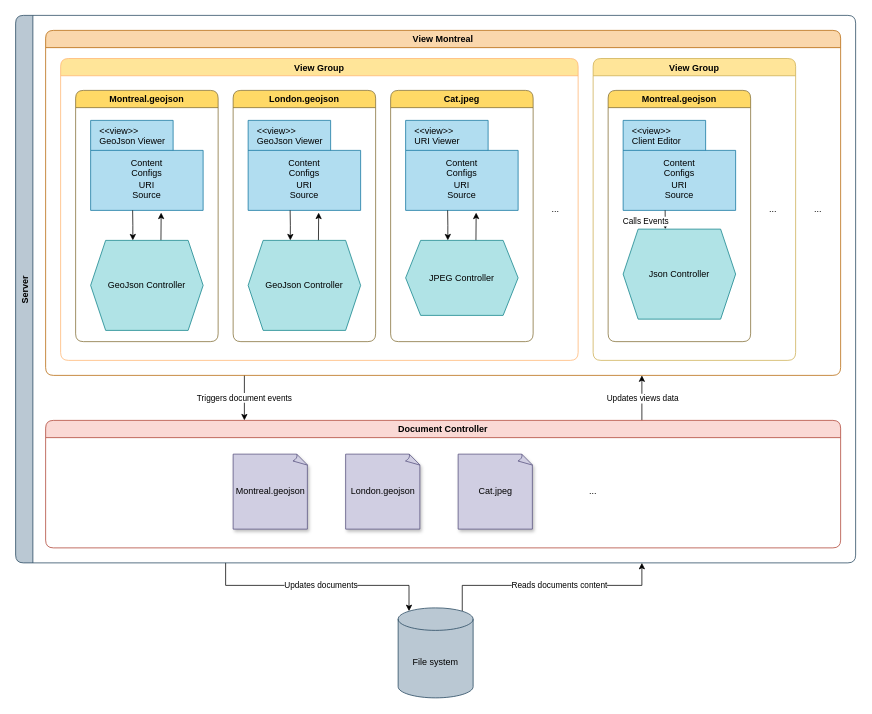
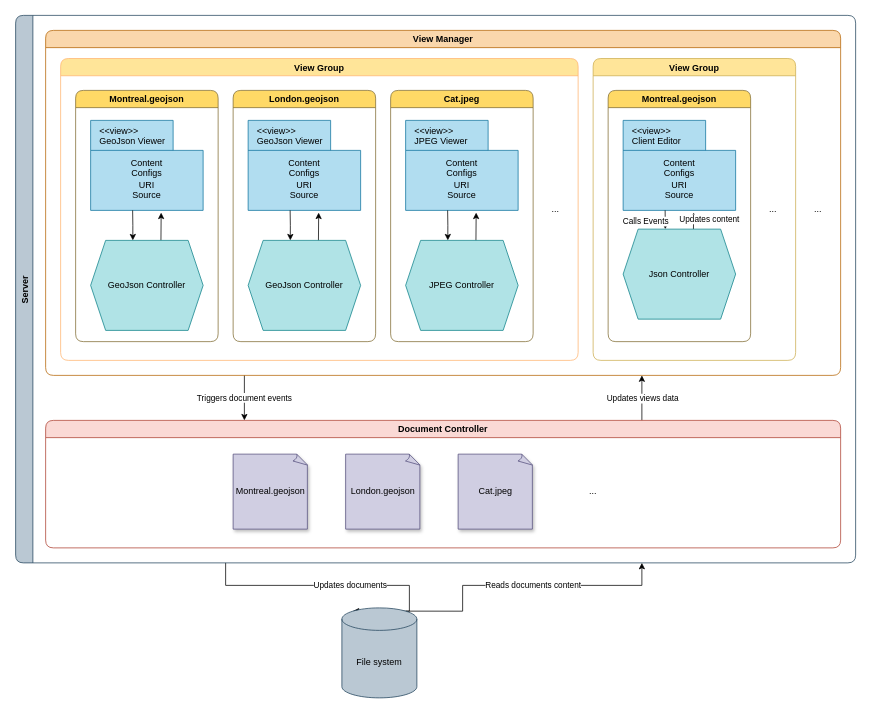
  <mxCell id="0" />
  <mxCell id="1" parent="0" />
  <mxCell id="2" style="edgeStyle=orthogonalEdgeStyle;rounded=0;orthogonalLoop=1;jettySize=auto;html=1;entryX=0.145;entryY=0;entryDx=0;entryDy=4.35;entryPerimeter=0;startArrow=none;startFill=0;endArrow=classic;endFill=1;" edge="1" parent="1" target="47"><mxGeometry relative="1" as="geometry"><mxPoint x="300" y="750" as="sourcePoint" /><Array as="points"><mxPoint x="300" y="780" /><mxPoint x="545" y="780" /></Array></mxGeometry></mxCell>
  <mxCell id="3" value="Updates documents" style="edgeLabel;html=1;align=center;verticalAlign=middle;resizable=0;points=[];" vertex="1" connectable="0" parent="2"><mxGeometry x="0.011" y="1" relative="1" as="geometry"><mxPoint as="offset" /></mxGeometry></mxCell>
  <mxCell id="4" value="Server" style="swimlane;horizontal=0;fillColor=#bac8d3;strokeColor=#23445d;rounded=1;" vertex="1" parent="1"><mxGeometry x="20" y="20" width="1120" height="730" as="geometry" /></mxCell>
  <mxCell id="5" style="edgeStyle=orthogonalEdgeStyle;rounded=0;orthogonalLoop=1;jettySize=auto;html=1;exitX=0.75;exitY=0;exitDx=0;exitDy=0;entryX=0.75;entryY=1;entryDx=0;entryDy=0;startArrow=none;startFill=0;endArrow=classic;endFill=1;" edge="1" parent="4" source="7" target="13"><mxGeometry relative="1" as="geometry" /></mxCell>
  <mxCell id="6" value="Updates views data" style="edgeLabel;html=1;align=center;verticalAlign=middle;resizable=0;points=[];" vertex="1" connectable="0" parent="5"><mxGeometry x="0.247" relative="1" as="geometry"><mxPoint y="7" as="offset" /></mxGeometry></mxCell>
  <mxCell id="7" value="Document Controller" style="swimlane;fillColor=#fad9d5;strokeColor=#ae4132;rounded=1;" vertex="1" parent="4"><mxGeometry x="40" y="540" width="1060" height="170" as="geometry" /></mxCell>
  <mxCell id="8" value="Montreal.geojson" style="whiteSpace=wrap;html=1;shape=mxgraph.basic.document;fillColor=#d0cee2;strokeColor=#56517e;shadow=1;" vertex="1" parent="7"><mxGeometry x="250" y="45" width="100" height="100" as="geometry" /></mxCell>
  <mxCell id="9" value="London.geojson" style="whiteSpace=wrap;html=1;shape=mxgraph.basic.document;fillColor=#d0cee2;strokeColor=#56517e;shadow=1;" vertex="1" parent="7"><mxGeometry x="400" y="45" width="100" height="100" as="geometry" /></mxCell>
  <mxCell id="10" value="Cat.jpeg" style="whiteSpace=wrap;html=1;shape=mxgraph.basic.document;fillColor=#d0cee2;strokeColor=#56517e;shadow=1;" vertex="1" parent="7"><mxGeometry x="550" y="45" width="100" height="100" as="geometry" /></mxCell>
  <mxCell id="11" value="..." style="text;html=1;strokeColor=none;fillColor=none;align=center;verticalAlign=middle;whiteSpace=wrap;rounded=0;" vertex="1" parent="7"><mxGeometry x="700" y="80" width="60" height="30" as="geometry" /></mxCell>
  <mxCell id="12" value="Triggers document events" style="edgeStyle=orthogonalEdgeStyle;rounded=0;orthogonalLoop=1;jettySize=auto;html=1;exitX=0.25;exitY=1;exitDx=0;exitDy=0;entryX=0.25;entryY=0;entryDx=0;entryDy=0;startArrow=none;startFill=0;endArrow=classic;endFill=1;" edge="1" parent="4" source="13" target="7"><mxGeometry relative="1" as="geometry" /></mxCell>
- <mxCell id="13" value="View Montreal" style="swimlane;fillColor=#fad7ac;strokeColor=#b46504;rounded=1;" vertex="1" parent="4"><mxGeometry x="40" y="20" width="1060" height="460" as="geometry" /></mxCell>
+ <mxCell id="13" value="View Manager" style="swimlane;fillColor=#fad7ac;strokeColor=#b46504;rounded=1;" vertex="1" parent="4"><mxGeometry x="40" y="20" width="1060" height="460" as="geometry" /></mxCell>
  <mxCell id="14" value="View Group" style="swimlane;fillColor=#FFE599;strokeColor=#FFB570;rounded=1;shadow=0;glass=0;" vertex="1" parent="13"><mxGeometry x="20" y="37.5" width="690" height="402.5" as="geometry" /></mxCell>
  <mxCell id="15" value="Montreal.geojson" style="swimlane;fillColor=#FFD966;strokeColor=#806d33;rounded=1;" vertex="1" parent="14"><mxGeometry x="20" y="42.5" width="190" height="335" as="geometry" /></mxCell>
  <mxCell id="16" value="&amp;lt;&amp;lt;view&amp;gt;&amp;gt;&lt;br&gt;GeoJson Viewer" style="shape=folder;html=1;tabWidth=110;tabHeight=40;tabPosition=left;align=left;verticalAlign=top;spacingLeft=10;whiteSpace=wrap;fillColor=#b1ddf0;strokeColor=#10739e;" vertex="1" parent="15"><mxGeometry x="20" y="40" width="150" height="120" as="geometry" /></mxCell>
  <mxCell id="17" style="edgeStyle=orthogonalEdgeStyle;rounded=0;orthogonalLoop=1;jettySize=auto;html=1;exitX=0.625;exitY=0;exitDx=0;exitDy=0;entryX=0.627;entryY=1.025;entryDx=0;entryDy=0;entryPerimeter=0;" edge="1" parent="15" source="19" target="16"><mxGeometry relative="1" as="geometry" /></mxCell>
  <mxCell id="18" style="edgeStyle=orthogonalEdgeStyle;rounded=0;orthogonalLoop=1;jettySize=auto;html=1;exitX=0.375;exitY=0;exitDx=0;exitDy=0;endArrow=none;endFill=0;startArrow=classic;startFill=1;" edge="1" parent="15" source="19"><mxGeometry relative="1" as="geometry"><mxPoint x="76" y="160" as="targetPoint" /></mxGeometry></mxCell>
  <mxCell id="19" value="GeoJson Controller" style="shape=hexagon;perimeter=hexagonPerimeter2;whiteSpace=wrap;html=1;fixedSize=1;fillColor=#b0e3e6;strokeColor=#0e8088;" vertex="1" parent="15"><mxGeometry x="20" y="200" width="150" height="120" as="geometry" /></mxCell>
  <mxCell id="20" value="Content&lt;br&gt;Configs&lt;br&gt;URI&lt;br&gt;Source" style="text;html=1;strokeColor=none;fillColor=none;align=center;verticalAlign=middle;whiteSpace=wrap;rounded=0;" vertex="1" parent="15"><mxGeometry x="30" y="85" width="130" height="65" as="geometry" /></mxCell>
  <mxCell id="21" value="London.geojson" style="swimlane;fillColor=#FFD966;strokeColor=#806d33;rounded=1;" vertex="1" parent="14"><mxGeometry x="230" y="42.5" width="190" height="335" as="geometry" /></mxCell>
  <mxCell id="22" value="&amp;lt;&amp;lt;view&amp;gt;&amp;gt;&lt;br&gt;GeoJson Viewer" style="shape=folder;html=1;tabWidth=110;tabHeight=40;tabPosition=left;align=left;verticalAlign=top;spacingLeft=10;whiteSpace=wrap;fillColor=#b1ddf0;strokeColor=#10739e;" vertex="1" parent="21"><mxGeometry x="20" y="40" width="150" height="120" as="geometry" /></mxCell>
  <mxCell id="23" style="edgeStyle=orthogonalEdgeStyle;rounded=0;orthogonalLoop=1;jettySize=auto;html=1;exitX=0.625;exitY=0;exitDx=0;exitDy=0;entryX=0.627;entryY=1.025;entryDx=0;entryDy=0;entryPerimeter=0;" edge="1" parent="21" source="25" target="22"><mxGeometry relative="1" as="geometry" /></mxCell>
  <mxCell id="24" style="edgeStyle=orthogonalEdgeStyle;rounded=0;orthogonalLoop=1;jettySize=auto;html=1;exitX=0.375;exitY=0;exitDx=0;exitDy=0;endArrow=none;endFill=0;startArrow=classic;startFill=1;" edge="1" parent="21" source="25"><mxGeometry relative="1" as="geometry"><mxPoint x="76" y="160" as="targetPoint" /></mxGeometry></mxCell>
  <mxCell id="25" value="GeoJson Controller" style="shape=hexagon;perimeter=hexagonPerimeter2;whiteSpace=wrap;html=1;fixedSize=1;fillColor=#b0e3e6;strokeColor=#0e8088;" vertex="1" parent="21"><mxGeometry x="20" y="200" width="150" height="120" as="geometry" /></mxCell>
  <mxCell id="26" value="Content&lt;br&gt;Configs&lt;br&gt;URI&lt;br&gt;Source" style="text;html=1;strokeColor=none;fillColor=none;align=center;verticalAlign=middle;whiteSpace=wrap;rounded=0;" vertex="1" parent="21"><mxGeometry x="30" y="85" width="130" height="65" as="geometry" /></mxCell>
  <mxCell id="27" value="Cat.jpeg" style="swimlane;fillColor=#FFD966;strokeColor=#806d33;rounded=1;" vertex="1" parent="14"><mxGeometry x="440" y="42.5" width="190" height="335" as="geometry" /></mxCell>
- <mxCell id="28" value="&amp;lt;&amp;lt;view&amp;gt;&amp;gt;&lt;br&gt;URI Viewer" style="shape=folder;html=1;tabWidth=110;tabHeight=40;tabPosition=left;align=left;verticalAlign=top;spacingLeft=10;whiteSpace=wrap;fillColor=#b1ddf0;strokeColor=#10739e;" vertex="1" parent="27"><mxGeometry x="20" y="40" width="150" height="120" as="geometry" /></mxCell>
+ <mxCell id="28" value="&amp;lt;&amp;lt;view&amp;gt;&amp;gt;&lt;br&gt;JPEG Viewer" style="shape=folder;html=1;tabWidth=110;tabHeight=40;tabPosition=left;align=left;verticalAlign=top;spacingLeft=10;whiteSpace=wrap;fillColor=#b1ddf0;strokeColor=#10739e;" vertex="1" parent="27"><mxGeometry x="20" y="40" width="150" height="120" as="geometry" /></mxCell>
  <mxCell id="29" style="edgeStyle=orthogonalEdgeStyle;rounded=0;orthogonalLoop=1;jettySize=auto;html=1;exitX=0.625;exitY=0;exitDx=0;exitDy=0;entryX=0.627;entryY=1.025;entryDx=0;entryDy=0;entryPerimeter=0;" edge="1" parent="27" source="31" target="28"><mxGeometry relative="1" as="geometry" /></mxCell>
  <mxCell id="30" style="edgeStyle=orthogonalEdgeStyle;rounded=0;orthogonalLoop=1;jettySize=auto;html=1;exitX=0.375;exitY=0;exitDx=0;exitDy=0;endArrow=none;endFill=0;startArrow=classic;startFill=1;" edge="1" parent="27" source="31"><mxGeometry relative="1" as="geometry"><mxPoint x="76" y="160" as="targetPoint" /></mxGeometry></mxCell>
- <mxCell id="31" value="JPEG Controller" style="shape=hexagon;perimeter=hexagonPerimeter2;whiteSpace=wrap;html=1;fixedSize=1;fillColor=#b0e3e6;strokeColor=#0e8088;" vertex="1" parent="27"><mxGeometry x="20" y="200" width="150" height="100" as="geometry" /></mxCell>
+ <mxCell id="31" value="JPEG Controller" style="shape=hexagon;perimeter=hexagonPerimeter2;whiteSpace=wrap;html=1;fixedSize=1;fillColor=#b0e3e6;strokeColor=#0e8088;" vertex="1" parent="27"><mxGeometry x="20" y="200" width="150" height="120" as="geometry" /></mxCell>
  <mxCell id="32" value="Content&lt;br&gt;Configs&lt;br&gt;URI&lt;br&gt;Source" style="text;html=1;strokeColor=none;fillColor=none;align=center;verticalAlign=middle;whiteSpace=wrap;rounded=0;" vertex="1" parent="27"><mxGeometry x="30" y="85" width="130" height="65" as="geometry" /></mxCell>
  <mxCell id="33" value="..." style="text;html=1;strokeColor=none;fillColor=none;align=center;verticalAlign=middle;whiteSpace=wrap;rounded=0;" vertex="1" parent="14"><mxGeometry x="630" y="186.25" width="60" height="30" as="geometry" /></mxCell>
  <mxCell id="34" value="View Group" style="swimlane;fillColor=#FFE599;strokeColor=#ccae52;rounded=1;shadow=0;glass=0;" vertex="1" parent="13"><mxGeometry x="730" y="37.5" width="270" height="402.5" as="geometry" /></mxCell>
  <mxCell id="35" value="Montreal.geojson" style="swimlane;fillColor=#FFD966;strokeColor=#806d33;rounded=1;" vertex="1" parent="34"><mxGeometry x="20" y="42.5" width="190" height="335" as="geometry" /></mxCell>
  <mxCell id="36" value="&amp;lt;&amp;lt;view&amp;gt;&amp;gt;&lt;br&gt;Client Editor" style="shape=folder;html=1;tabWidth=110;tabHeight=40;tabPosition=left;align=left;verticalAlign=top;spacingLeft=10;whiteSpace=wrap;fillColor=#b1ddf0;strokeColor=#10739e;" vertex="1" parent="35"><mxGeometry x="20" y="40" width="150" height="120" as="geometry" /></mxCell>
+ <mxCell id="37" style="edgeStyle=orthogonalEdgeStyle;rounded=0;orthogonalLoop=1;jettySize=auto;html=1;exitX=0.625;exitY=0;exitDx=0;exitDy=0;entryX=0.627;entryY=1.025;entryDx=0;entryDy=0;entryPerimeter=0;" edge="1" parent="35" source="41" target="36"><mxGeometry relative="1" as="geometry" /></mxCell>
+ <mxCell id="38" value="Updates content" style="edgeLabel;html=1;align=center;verticalAlign=middle;resizable=0;points=[];" vertex="1" connectable="0" parent="37"><mxGeometry x="-0.215" y="-1" relative="1" as="geometry"><mxPoint x="20" y="-5" as="offset" /></mxGeometry></mxCell>
  <mxCell id="39" style="edgeStyle=orthogonalEdgeStyle;rounded=0;orthogonalLoop=1;jettySize=auto;html=1;exitX=0.375;exitY=0;exitDx=0;exitDy=0;endArrow=none;endFill=0;startArrow=classic;startFill=1;" edge="1" parent="35" source="41"><mxGeometry relative="1" as="geometry"><mxPoint x="76" y="160" as="targetPoint" /></mxGeometry></mxCell>
  <mxCell id="40" value="Calls Events" style="edgeLabel;html=1;align=center;verticalAlign=middle;resizable=0;points=[];" vertex="1" connectable="0" parent="39"><mxGeometry x="0.075" relative="1" as="geometry"><mxPoint x="-27" y="2" as="offset" /></mxGeometry></mxCell>
  <mxCell id="41" value="Json Controller" style="shape=hexagon;perimeter=hexagonPerimeter2;whiteSpace=wrap;html=1;fixedSize=1;fillColor=#b0e3e6;strokeColor=#0e8088;" vertex="1" parent="35"><mxGeometry x="20" y="185" width="150" height="120" as="geometry" /></mxCell>
  <mxCell id="42" value="Content&lt;br&gt;Configs&lt;br&gt;URI&lt;br&gt;Source" style="text;html=1;strokeColor=none;fillColor=none;align=center;verticalAlign=middle;whiteSpace=wrap;rounded=0;" vertex="1" parent="35"><mxGeometry x="30" y="85" width="130" height="65" as="geometry" /></mxCell>
  <mxCell id="43" value="..." style="text;html=1;strokeColor=none;fillColor=none;align=center;verticalAlign=middle;whiteSpace=wrap;rounded=0;" vertex="1" parent="34"><mxGeometry x="210" y="186.25" width="60" height="30" as="geometry" /></mxCell>
  <mxCell id="44" value="..." style="text;html=1;strokeColor=none;fillColor=none;align=center;verticalAlign=middle;whiteSpace=wrap;rounded=0;" vertex="1" parent="13"><mxGeometry x="1000" y="223.75" width="60" height="30" as="geometry" /></mxCell>
  <mxCell id="45" style="edgeStyle=orthogonalEdgeStyle;rounded=0;orthogonalLoop=1;jettySize=auto;html=1;exitX=0.855;exitY=0;exitDx=0;exitDy=4.35;exitPerimeter=0;startArrow=none;startFill=0;endArrow=classic;endFill=1;" edge="1" parent="1" source="47"><mxGeometry relative="1" as="geometry"><mxPoint x="855" y="750" as="targetPoint" /><Array as="points"><mxPoint x="616" y="780" /><mxPoint x="855" y="780" /></Array></mxGeometry></mxCell>
  <mxCell id="46" value="Reads documents content" style="edgeLabel;html=1;align=center;verticalAlign=middle;resizable=0;points=[];" vertex="1" connectable="0" parent="45"><mxGeometry x="0.07" y="1" relative="1" as="geometry"><mxPoint as="offset" /></mxGeometry></mxCell>
- <mxCell id="47" value="File system" style="shape=cylinder3;whiteSpace=wrap;html=1;boundedLbl=1;backgroundOutline=1;size=15;fillColor=#bac8d3;strokeColor=#23445d;gradientColor=none;" vertex="1" parent="1"><mxGeometry x="530" y="810" width="100" height="120" as="geometry" /></mxCell>
+ <mxCell id="47" value="File system" style="shape=cylinder3;whiteSpace=wrap;html=1;boundedLbl=1;backgroundOutline=1;size=15;fillColor=#bac8d3;strokeColor=#23445d;gradientColor=none;" vertex="1" parent="1"><mxGeometry x="455" y="810" width="100" height="120" as="geometry" /></mxCell>
